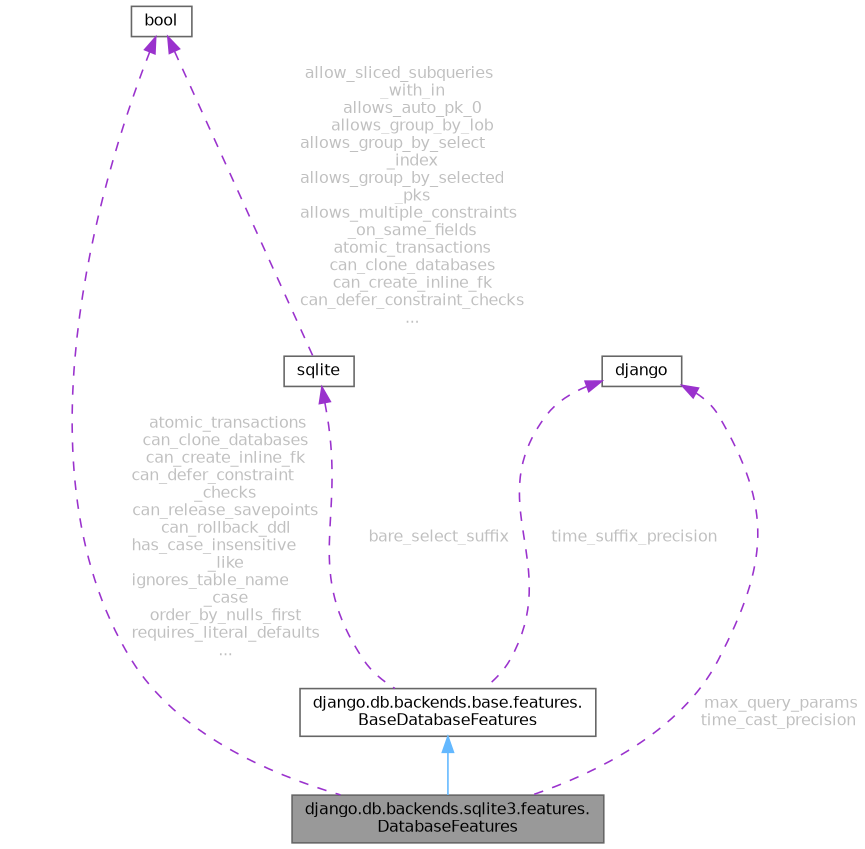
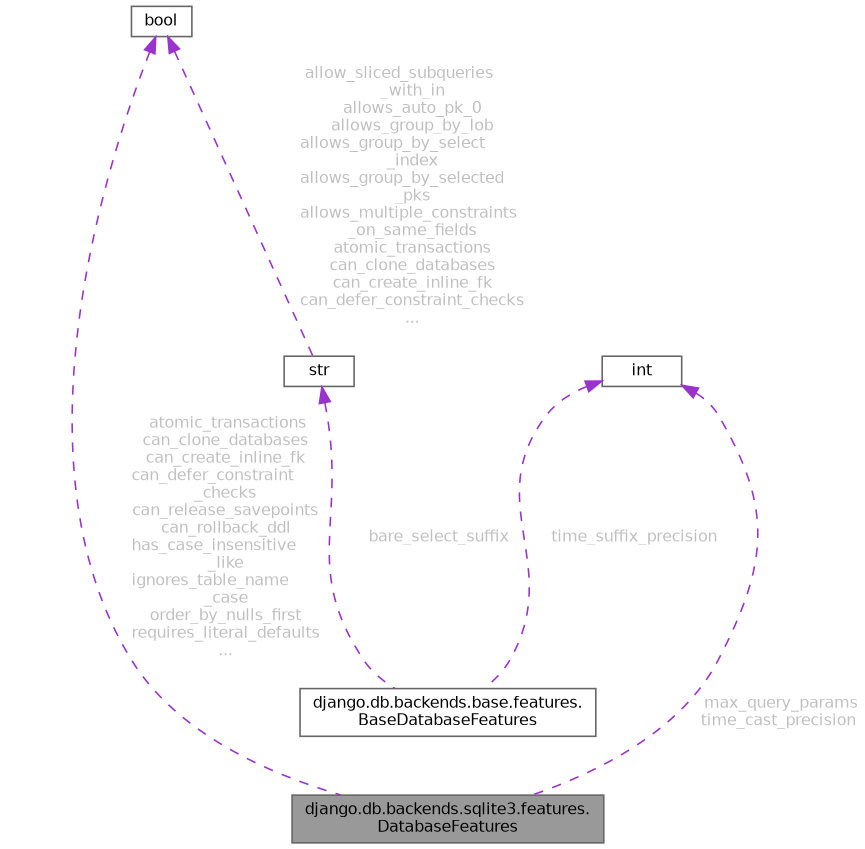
  digraph {
    node [color=gray40 fillcolor=white fontname=Helvetica fontsize=10 shape=box style=filled]
    edge [color=darkorchid3 dir=back fontname=Helvetica fontsize=10 labelfontname=Helvetica labelfontsize=10 style=dashed fontcolor=grey]
    n1 [fillcolor=grey60 fontcolor=black height=0.2 label="django.db.backends.sqlite3.features.\lDatabaseFeatures" width=0.4]
    n2 [height=0.2 label="django.db.backends.base.features.\lBaseDatabaseFeatures" width=0.4]
    n3 [height=0.2 label=bool width=0.4]
-   n4 [height=0.2 label=sqlite width=0.4]
-   n5 [height=0.2 label=django width=0.4]
-   n2 -> n1 [color=steelblue1 style=solid fontcolor=""]
+   n4 [height=0.2 label=str width=0.4]
+   n5 [height=0.2 label=int width=0.4]
    n3 -> n1 [label=" atomic_transactions\ncan_clone_databases\ncan_create_inline_fk\ncan_defer_constraint\l_checks\ncan_release_savepoints\ncan_rollback_ddl\nhas_case_insensitive\l_like\nignores_table_name\l_case\norder_by_nulls_first\nrequires_literal_defaults\n..."]
    n3 -> n4 [label=" allow_sliced_subqueries\l_with_in\nallows_auto_pk_0\nallows_group_by_lob\nallows_group_by_select\l_index\nallows_group_by_selected\l_pks\nallows_multiple_constraints\l_on_same_fields\natomic_transactions\ncan_clone_databases\ncan_create_inline_fk\ncan_defer_constraint_checks\n..."]
    n4 -> n2 [label=" bare_select_suffix"]
    n5 -> n1 [label=" max_query_params\ntime_cast_precision"]
    n5 -> n2 [label=" time_suffix_precision"]
  }
